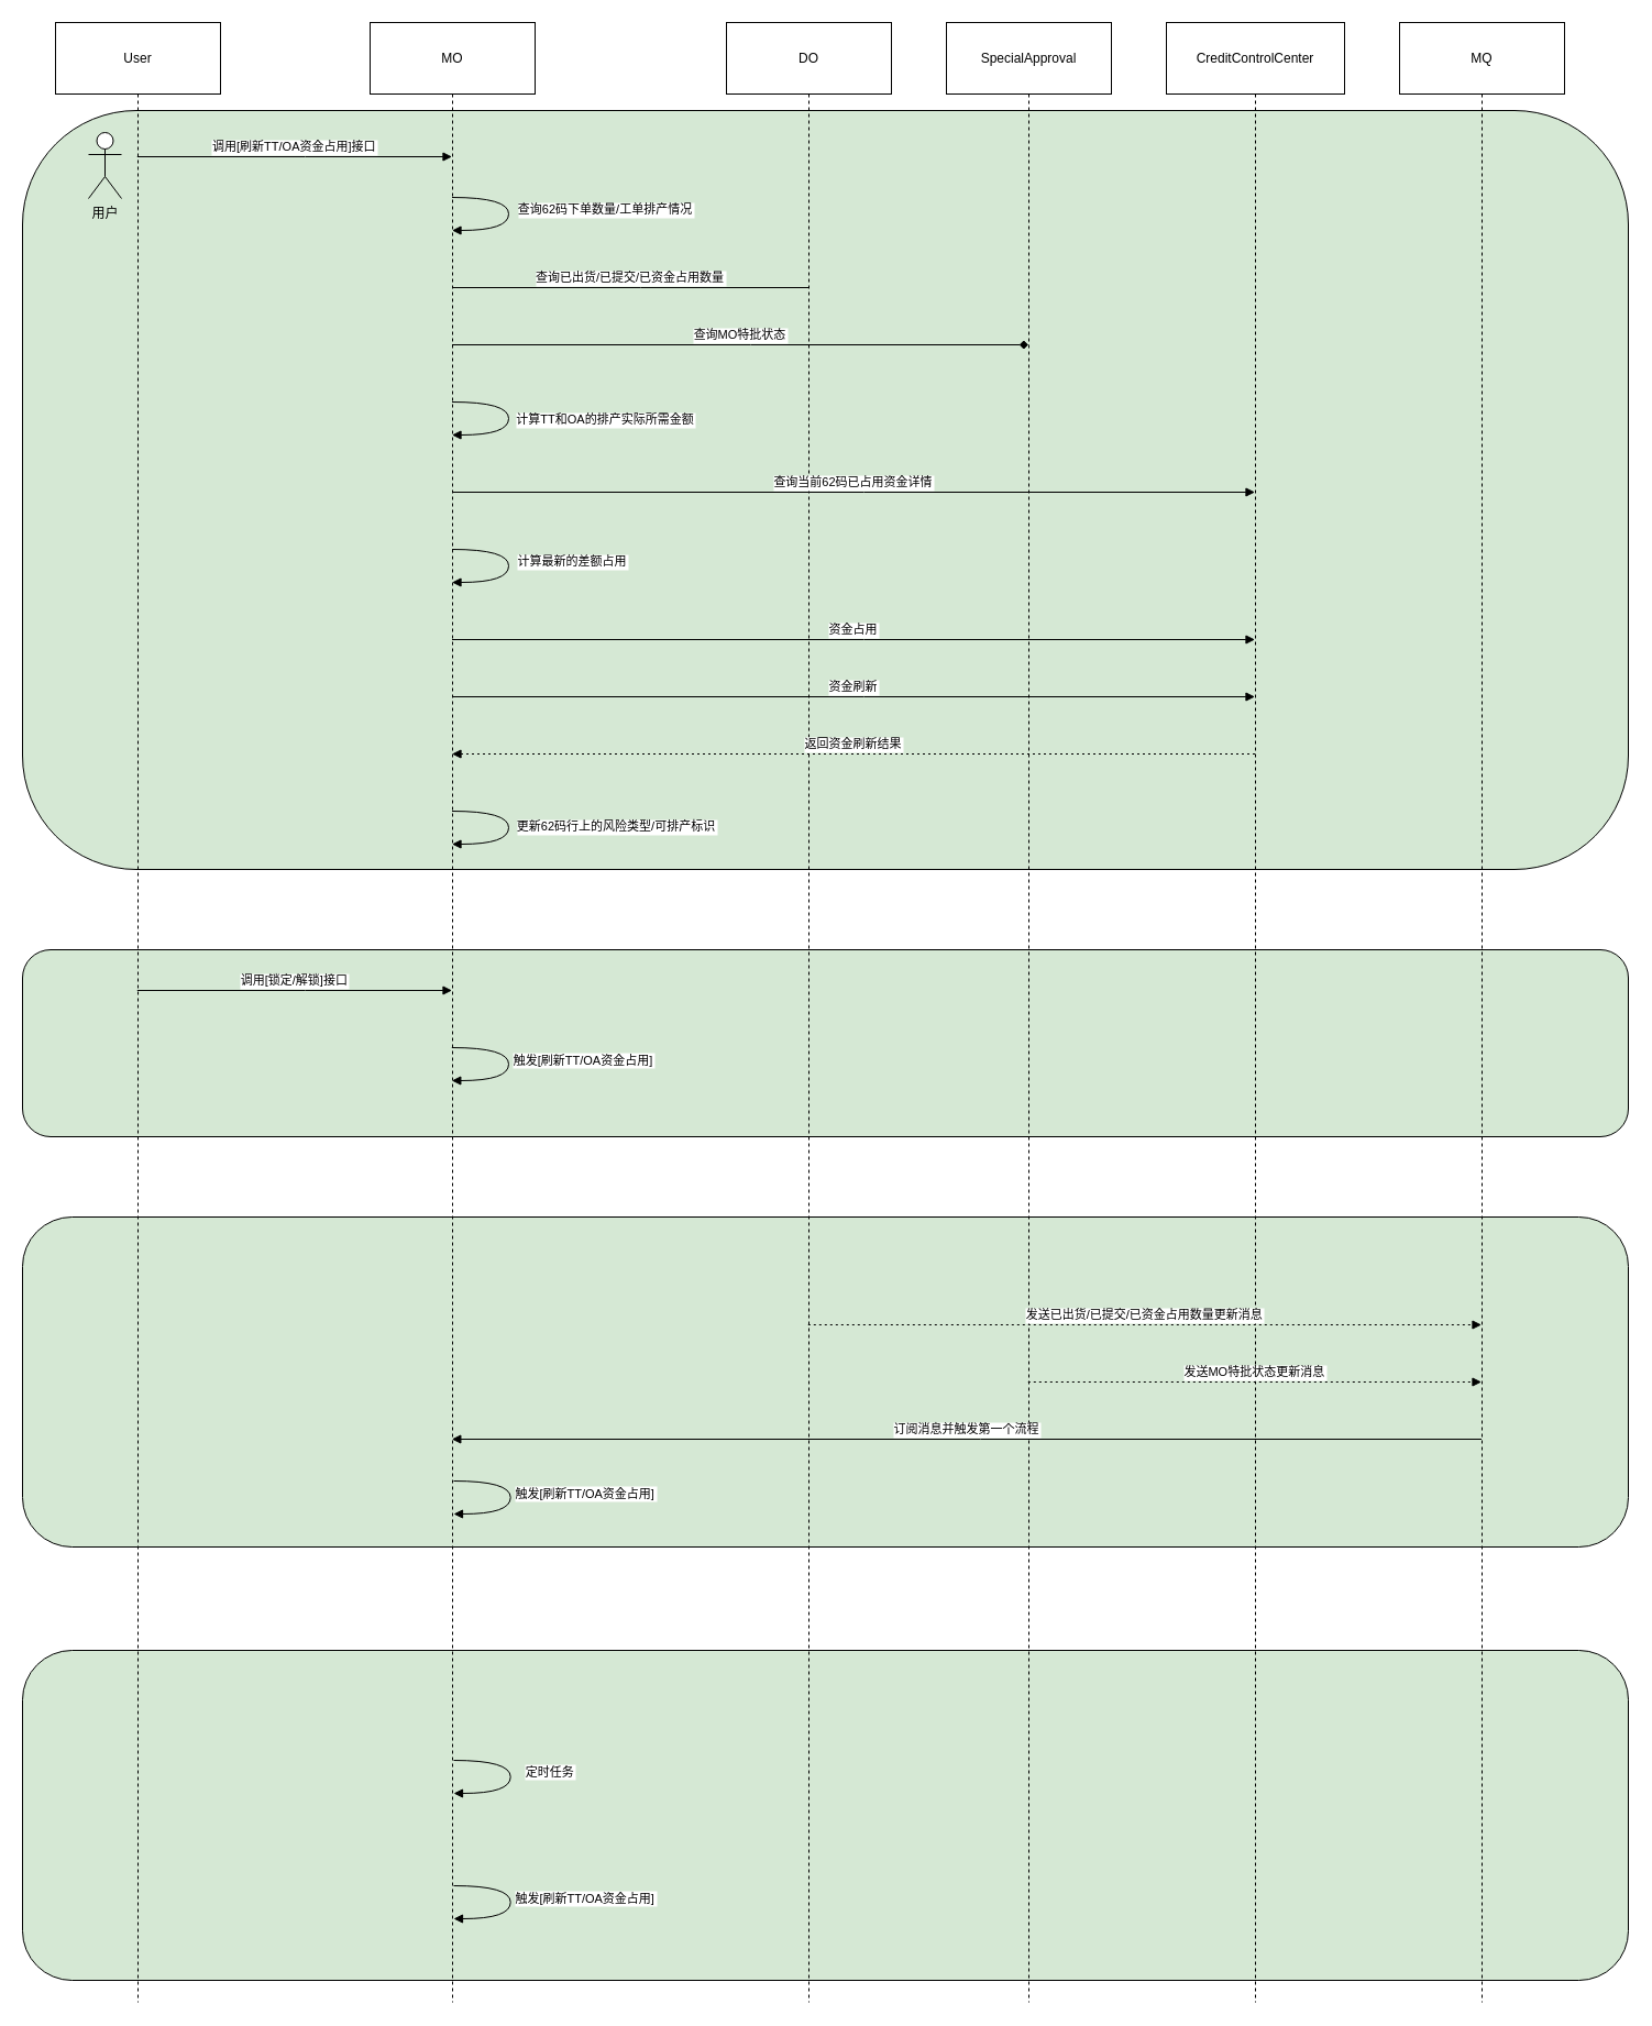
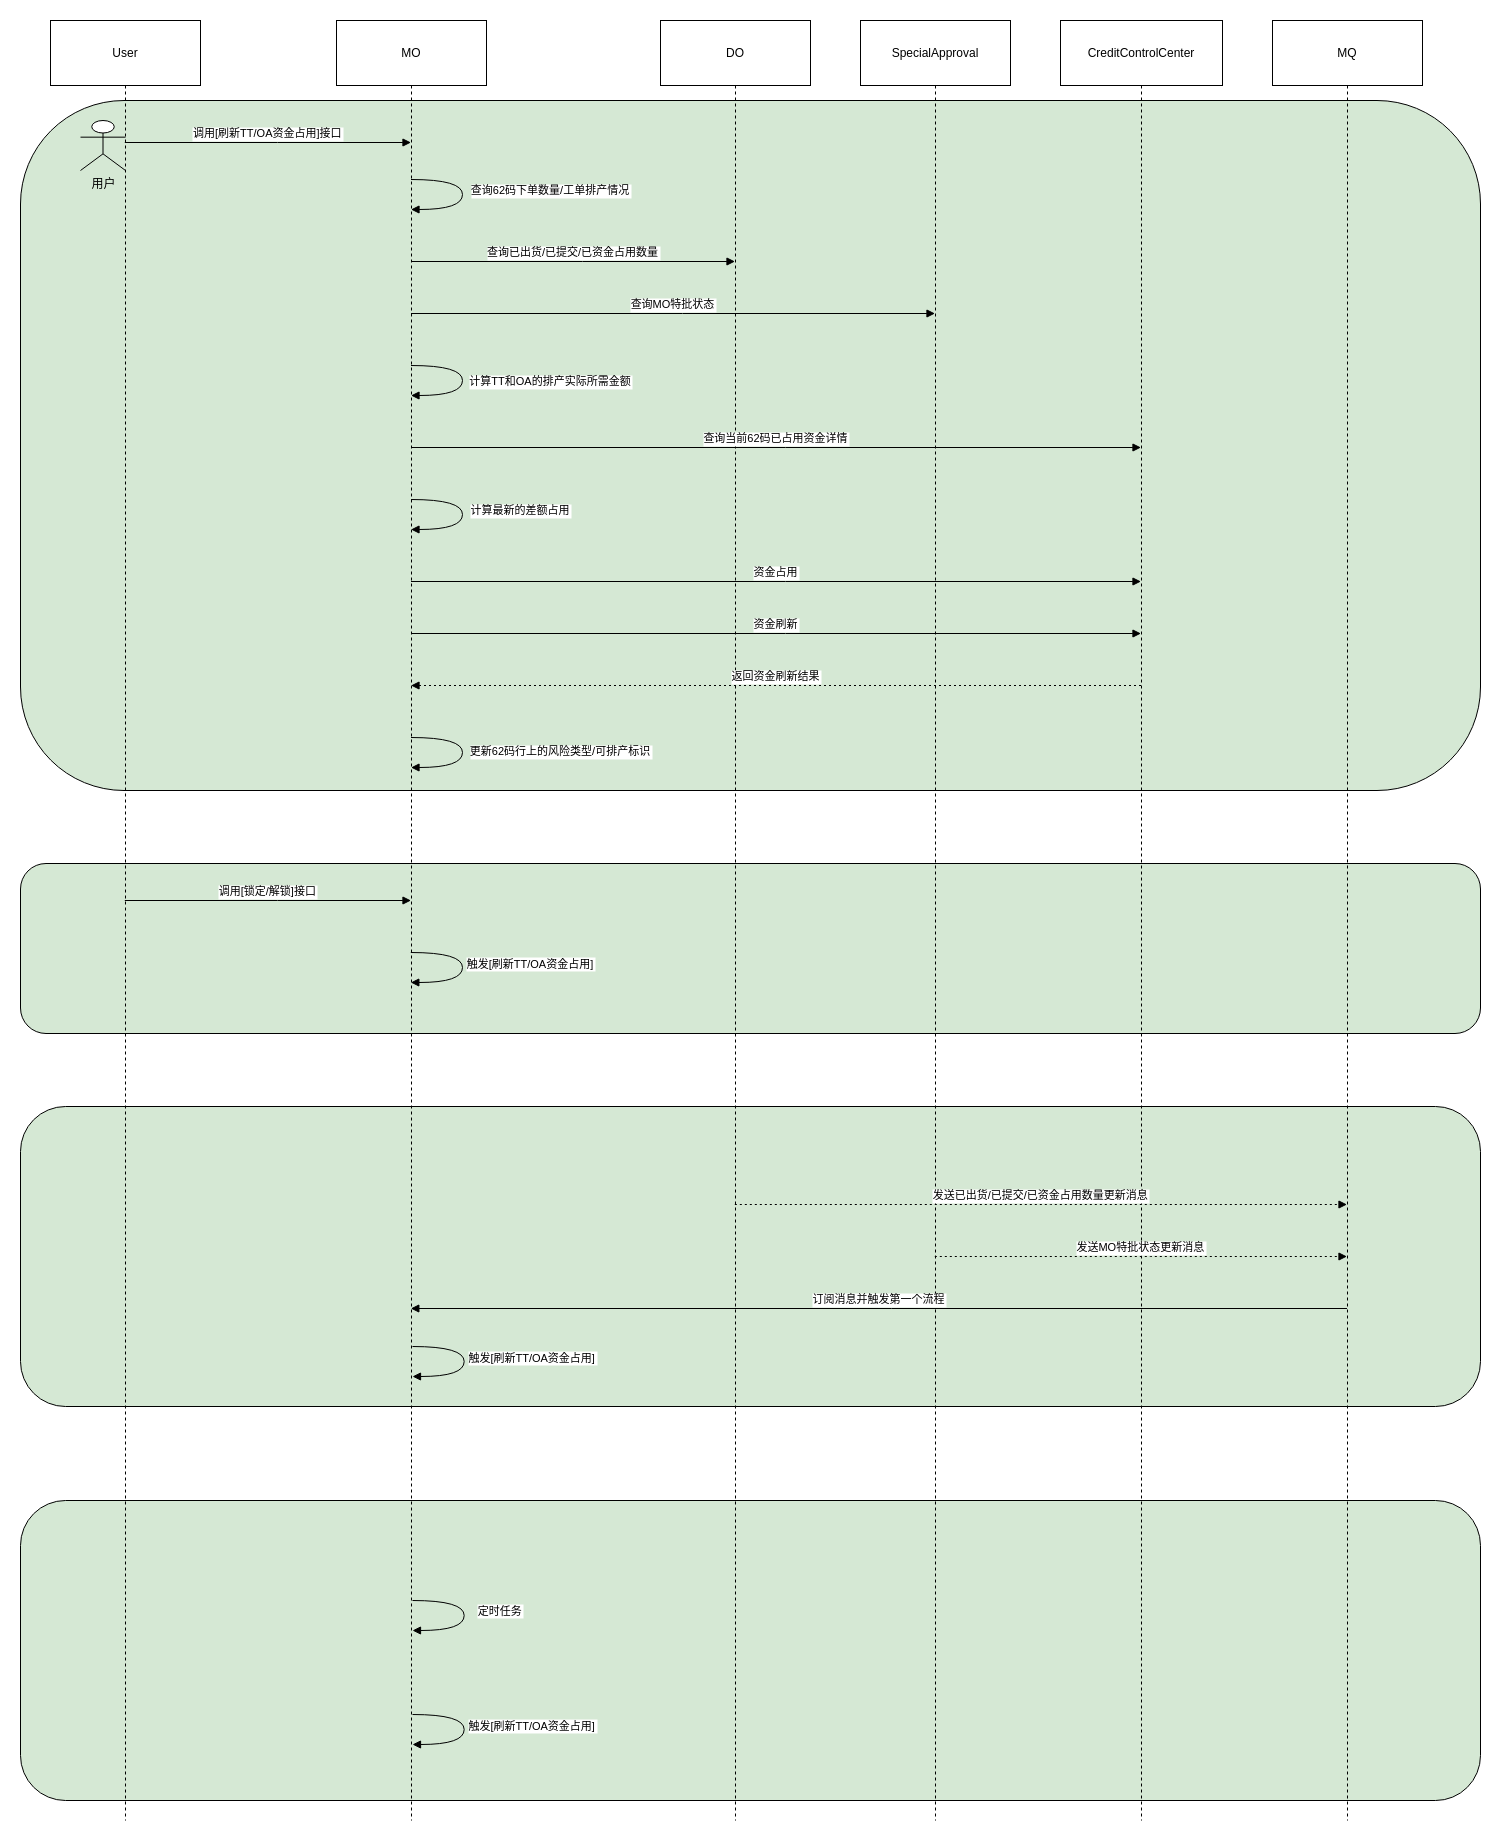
  <mxCell id="0" />
  <mxCell id="1" parent="0" />
  <mxCell id="2" value="" style="rounded=1;whiteSpace=wrap;html=1;fillColor=#D5E8D4;" vertex="1" parent="1"><mxGeometry x="20" y="1500" width="1460" height="300" as="geometry" /></mxCell>
  <mxCell id="3" value="" style="rounded=1;whiteSpace=wrap;html=1;fillColor=#D5E8D4;" vertex="1" parent="1"><mxGeometry x="20" y="863" width="1460" height="170" as="geometry" /></mxCell>
  <mxCell id="4" value="" style="rounded=1;whiteSpace=wrap;html=1;fillColor=#D5E8D4;" vertex="1" parent="1"><mxGeometry x="20" y="1106" width="1460" height="300" as="geometry" /></mxCell>
  <mxCell id="5" value="" style="rounded=1;whiteSpace=wrap;html=1;fillColor=#D5E8D4;" parent="1" vertex="1"><mxGeometry x="20" y="100" width="1460" height="690" as="geometry" /></mxCell>
  <mxCell id="6" value="User" style="shape=umlLifeline;perimeter=lifelinePerimeter;whiteSpace=wrap;container=1;dropTarget=0;collapsible=0;recursiveResize=0;outlineConnect=0;portConstraint=eastwest;newEdgeStyle={&quot;edgeStyle&quot;:&quot;elbowEdgeStyle&quot;,&quot;elbow&quot;:&quot;vertical&quot;,&quot;curved&quot;:0,&quot;rounded&quot;:0};size=65;" parent="1" vertex="1"><mxGeometry width="150" height="1800" as="geometry" x="50" y="20" /></mxCell>
  <mxCell id="7" value="MO" style="shape=umlLifeline;perimeter=lifelinePerimeter;whiteSpace=wrap;container=1;dropTarget=0;collapsible=0;recursiveResize=0;outlineConnect=0;portConstraint=eastwest;newEdgeStyle={&quot;edgeStyle&quot;:&quot;elbowEdgeStyle&quot;,&quot;elbow&quot;:&quot;vertical&quot;,&quot;curved&quot;:0,&quot;rounded&quot;:0};size=65;" parent="1" vertex="1"><mxGeometry x="336" width="150" height="1800" as="geometry" y="20" /></mxCell>
  <mxCell id="8" value="DO" style="shape=umlLifeline;perimeter=lifelinePerimeter;whiteSpace=wrap;container=1;dropTarget=0;collapsible=0;recursiveResize=0;outlineConnect=0;portConstraint=eastwest;newEdgeStyle={&quot;edgeStyle&quot;:&quot;elbowEdgeStyle&quot;,&quot;elbow&quot;:&quot;vertical&quot;,&quot;curved&quot;:0,&quot;rounded&quot;:0};size=65;" parent="1" vertex="1"><mxGeometry x="660" width="150" height="1800" as="geometry" y="20" /></mxCell>
  <mxCell id="9" value="SpecialApproval" style="shape=umlLifeline;perimeter=lifelinePerimeter;whiteSpace=wrap;container=1;dropTarget=0;collapsible=0;recursiveResize=0;outlineConnect=0;portConstraint=eastwest;newEdgeStyle={&quot;edgeStyle&quot;:&quot;elbowEdgeStyle&quot;,&quot;elbow&quot;:&quot;vertical&quot;,&quot;curved&quot;:0,&quot;rounded&quot;:0};size=65;" parent="1" vertex="1"><mxGeometry x="860" width="150" height="1800" as="geometry" y="20" /></mxCell>
  <mxCell id="10" value="CreditControlCenter" style="shape=umlLifeline;perimeter=lifelinePerimeter;whiteSpace=wrap;container=1;dropTarget=0;collapsible=0;recursiveResize=0;outlineConnect=0;portConstraint=eastwest;newEdgeStyle={&quot;edgeStyle&quot;:&quot;elbowEdgeStyle&quot;,&quot;elbow&quot;:&quot;vertical&quot;,&quot;curved&quot;:0,&quot;rounded&quot;:0};size=65;" parent="1" vertex="1"><mxGeometry x="1060" width="162" height="1800" as="geometry" y="20" /></mxCell>
  <mxCell id="11" value="MQ" style="shape=umlLifeline;perimeter=lifelinePerimeter;whiteSpace=wrap;container=1;dropTarget=0;collapsible=0;recursiveResize=0;outlineConnect=0;portConstraint=eastwest;newEdgeStyle={&quot;edgeStyle&quot;:&quot;elbowEdgeStyle&quot;,&quot;elbow&quot;:&quot;vertical&quot;,&quot;curved&quot;:0,&quot;rounded&quot;:0};size=65;" parent="1" vertex="1"><mxGeometry x="1272" width="150" height="1800" as="geometry" y="20" /></mxCell>
  <mxCell id="12" value="调用[刷新TT/OA资金占用]接口" style="verticalAlign=bottom;edgeStyle=elbowEdgeStyle;elbow=vertical;curved=0;rounded=0;endArrow=block;" parent="1" edge="1"><mxGeometry relative="1" as="geometry"><Array as="points"><mxPoint x="277" y="142" /></Array><mxPoint x="124.324" y="142" as="sourcePoint" /><mxPoint x="410.5" y="142" as="targetPoint" /></mxGeometry></mxCell>
  <mxCell id="13" value="查询62码下单数量/工单排产情况" style="curved=1;endArrow=block;" parent="1" source="7" target="7" edge="1"><mxGeometry x="-0.061" y="88" relative="1" as="geometry"><Array as="points"><mxPoint x="462" y="179" /><mxPoint x="462" y="209" /></Array><mxPoint as="offset" /></mxGeometry></mxCell>
- <mxCell id="14" value="查询已出货/已提交/已资金占用数量" style="verticalAlign=bottom;edgeStyle=elbowEdgeStyle;elbow=vertical;curved=0;rounded=0;endArrow=none;" parent="1" source="7" target="8" edge="1"><mxGeometry relative="1" as="geometry"><Array as="points"><mxPoint x="582" y="261" /></Array></mxGeometry></mxCell>
- <mxCell id="15" value="查询MO特批状态" style="verticalAlign=bottom;edgeStyle=elbowEdgeStyle;elbow=vertical;curved=0;rounded=0;endArrow=diamond;" parent="1" source="7" target="9" edge="1"><mxGeometry relative="1" as="geometry"><Array as="points"><mxPoint x="682" y="313" /></Array></mxGeometry></mxCell>
+ <mxCell id="14" value="查询已出货/已提交/已资金占用数量" style="verticalAlign=bottom;edgeStyle=elbowEdgeStyle;elbow=vertical;curved=0;rounded=0;endArrow=block;" parent="1" source="7" target="8" edge="1"><mxGeometry relative="1" as="geometry"><Array as="points"><mxPoint x="582" y="261" /></Array></mxGeometry></mxCell>
+ <mxCell id="15" value="查询MO特批状态" style="verticalAlign=bottom;edgeStyle=elbowEdgeStyle;elbow=vertical;curved=0;rounded=0;endArrow=block;" parent="1" source="7" target="9" edge="1"><mxGeometry relative="1" as="geometry"><Array as="points"><mxPoint x="682" y="313" /></Array></mxGeometry></mxCell>
  <mxCell id="16" value="计算TT和OA的排产实际所需金额" style="curved=1;endArrow=block;" parent="1" source="7" target="7" edge="1"><mxGeometry y="88" relative="1" as="geometry"><Array as="points"><mxPoint x="462" y="365" /><mxPoint x="462" y="395" /></Array><mxPoint as="offset" /></mxGeometry></mxCell>
  <mxCell id="17" value="查询当前62码已占用资金详情" style="verticalAlign=bottom;edgeStyle=elbowEdgeStyle;elbow=vertical;curved=0;rounded=0;endArrow=block;" parent="1" source="7" target="10" edge="1"><mxGeometry relative="1" as="geometry"><Array as="points"><mxPoint x="785" y="447" /></Array></mxGeometry></mxCell>
  <mxCell id="18" value="计算最新的差额占用" style="curved=1;endArrow=block;" parent="1" source="7" target="7" edge="1"><mxGeometry x="-0.061" y="58" relative="1" as="geometry"><Array as="points"><mxPoint x="462" y="499" /><mxPoint x="462" y="529" /></Array><mxPoint as="offset" /></mxGeometry></mxCell>
  <mxCell id="19" value="资金占用" style="verticalAlign=bottom;edgeStyle=elbowEdgeStyle;elbow=vertical;curved=0;rounded=0;endArrow=block;" parent="1" source="7" target="10" edge="1"><mxGeometry relative="1" as="geometry"><Array as="points"><mxPoint x="785" y="581" /></Array></mxGeometry></mxCell>
  <mxCell id="20" value="资金刷新" style="verticalAlign=bottom;edgeStyle=elbowEdgeStyle;elbow=vertical;curved=0;rounded=0;endArrow=block;" parent="1" source="7" target="10" edge="1"><mxGeometry relative="1" as="geometry"><Array as="points"><mxPoint x="785" y="633" /></Array></mxGeometry></mxCell>
  <mxCell id="21" value="返回资金刷新结果" style="verticalAlign=bottom;edgeStyle=elbowEdgeStyle;elbow=vertical;curved=0;rounded=0;dashed=1;dashPattern=2 3;endArrow=block;" parent="1" source="10" target="7" edge="1"><mxGeometry relative="1" as="geometry"><Array as="points"><mxPoint x="788" y="685" /></Array></mxGeometry></mxCell>
  <mxCell id="22" value="更新62码行上的风险类型/可排产标识" style="curved=1;endArrow=block;" parent="1" source="7" target="7" edge="1"><mxGeometry x="-0.03" y="98" relative="1" as="geometry"><Array as="points"><mxPoint x="462" y="737" /><mxPoint x="462" y="767" /></Array><mxPoint as="offset" /></mxGeometry></mxCell>
  <mxCell id="23" value="发送已出货/已提交/已资金占用数量更新消息" style="verticalAlign=bottom;edgeStyle=elbowEdgeStyle;elbow=vertical;curved=0;rounded=0;dashed=1;dashPattern=2 3;endArrow=block;" parent="1" edge="1"><mxGeometry relative="1" as="geometry"><Array as="points"><mxPoint x="1050" y="1204" /></Array><mxPoint x="734.324" y="1204" as="sourcePoint" /><mxPoint x="1346.5" y="1204" as="targetPoint" /></mxGeometry></mxCell>
  <mxCell id="24" value="发送MO特批状态更新消息" style="verticalAlign=bottom;edgeStyle=elbowEdgeStyle;elbow=vertical;curved=0;rounded=0;dashed=1;dashPattern=2 3;endArrow=block;" parent="1" edge="1"><mxGeometry relative="1" as="geometry"><Array as="points"><mxPoint x="1150" y="1256" /></Array><mxPoint x="934.324" y="1256" as="sourcePoint" /><mxPoint x="1346.5" y="1256" as="targetPoint" /></mxGeometry></mxCell>
  <mxCell id="25" value="订阅消息并触发第一个流程" style="verticalAlign=bottom;edgeStyle=elbowEdgeStyle;elbow=vertical;curved=0;rounded=0;endArrow=block;" parent="1" edge="1"><mxGeometry relative="1" as="geometry"><Array as="points"><mxPoint x="891" y="1308" /></Array><mxPoint x="1346.5" y="1308" as="sourcePoint" /><mxPoint x="410.324" y="1308" as="targetPoint" /></mxGeometry></mxCell>
  <mxCell id="26" value="调用[锁定/解锁]接口" style="verticalAlign=bottom;edgeStyle=elbowEdgeStyle;elbow=vertical;curved=0;rounded=0;endArrow=block;" parent="1" edge="1"><mxGeometry relative="1" as="geometry"><Array as="points"><mxPoint x="277" y="900" /></Array><mxPoint x="124.324" y="900" as="sourcePoint" /><mxPoint x="410.5" y="900" as="targetPoint" /></mxGeometry></mxCell>
  <mxCell id="27" value="触发[刷新TT/OA资金占用]" style="curved=1;endArrow=block;" parent="1" edge="1"><mxGeometry x="-0.06" y="68" relative="1" as="geometry"><Array as="points"><mxPoint x="462" y="952" /><mxPoint x="462" y="982" /></Array><mxPoint x="410.324" y="952" as="sourcePoint" /><mxPoint x="410.324" y="982" as="targetPoint" /><mxPoint as="offset" /></mxGeometry></mxCell>
- <mxCell id="28" value="用户" style="shape=umlActor;verticalLabelPosition=bottom;verticalAlign=top;html=1;outlineConnect=0;" parent="1" vertex="1"><mxGeometry x="80" y="120" width="30" height="60" as="geometry" /></mxCell>
+ <mxCell id="28" value="用户" style="shape=umlActor;verticalLabelPosition=bottom;verticalAlign=top;html=1;outlineConnect=0;" parent="1" vertex="1"><mxGeometry x="80" y="120" width="45" height="50" as="geometry" /></mxCell>
  <mxCell id="29" value="触发[刷新TT/OA资金占用]" style="curved=1;endArrow=block;" edge="1" parent="1"><mxGeometry x="-0.06" y="68" relative="1" as="geometry"><Array as="points"><mxPoint x="463.676" y="1346" /><mxPoint x="463.676" y="1376" /></Array><mxPoint x="412" y="1346" as="sourcePoint" /><mxPoint x="412" y="1376" as="targetPoint" /><mxPoint as="offset" /></mxGeometry></mxCell>
  <mxCell id="30" value="触发[刷新TT/OA资金占用]" style="curved=1;endArrow=block;" edge="1" parent="1"><mxGeometry x="-0.06" y="68" relative="1" as="geometry"><Array as="points"><mxPoint x="463.676" y="1714" /><mxPoint x="463.676" y="1744" /></Array><mxPoint x="412" y="1714" as="sourcePoint" /><mxPoint x="412" y="1744" as="targetPoint" /><mxPoint as="offset" /></mxGeometry></mxCell>
  <mxCell id="31" value="定时任务" style="curved=1;endArrow=block;" edge="1" parent="1"><mxGeometry x="-0.075" y="36" relative="1" as="geometry"><Array as="points"><mxPoint x="463.676" y="1600" /><mxPoint x="463.676" y="1630" /></Array><mxPoint x="412" y="1600" as="sourcePoint" /><mxPoint x="412" y="1630" as="targetPoint" /><mxPoint as="offset" /></mxGeometry></mxCell>
